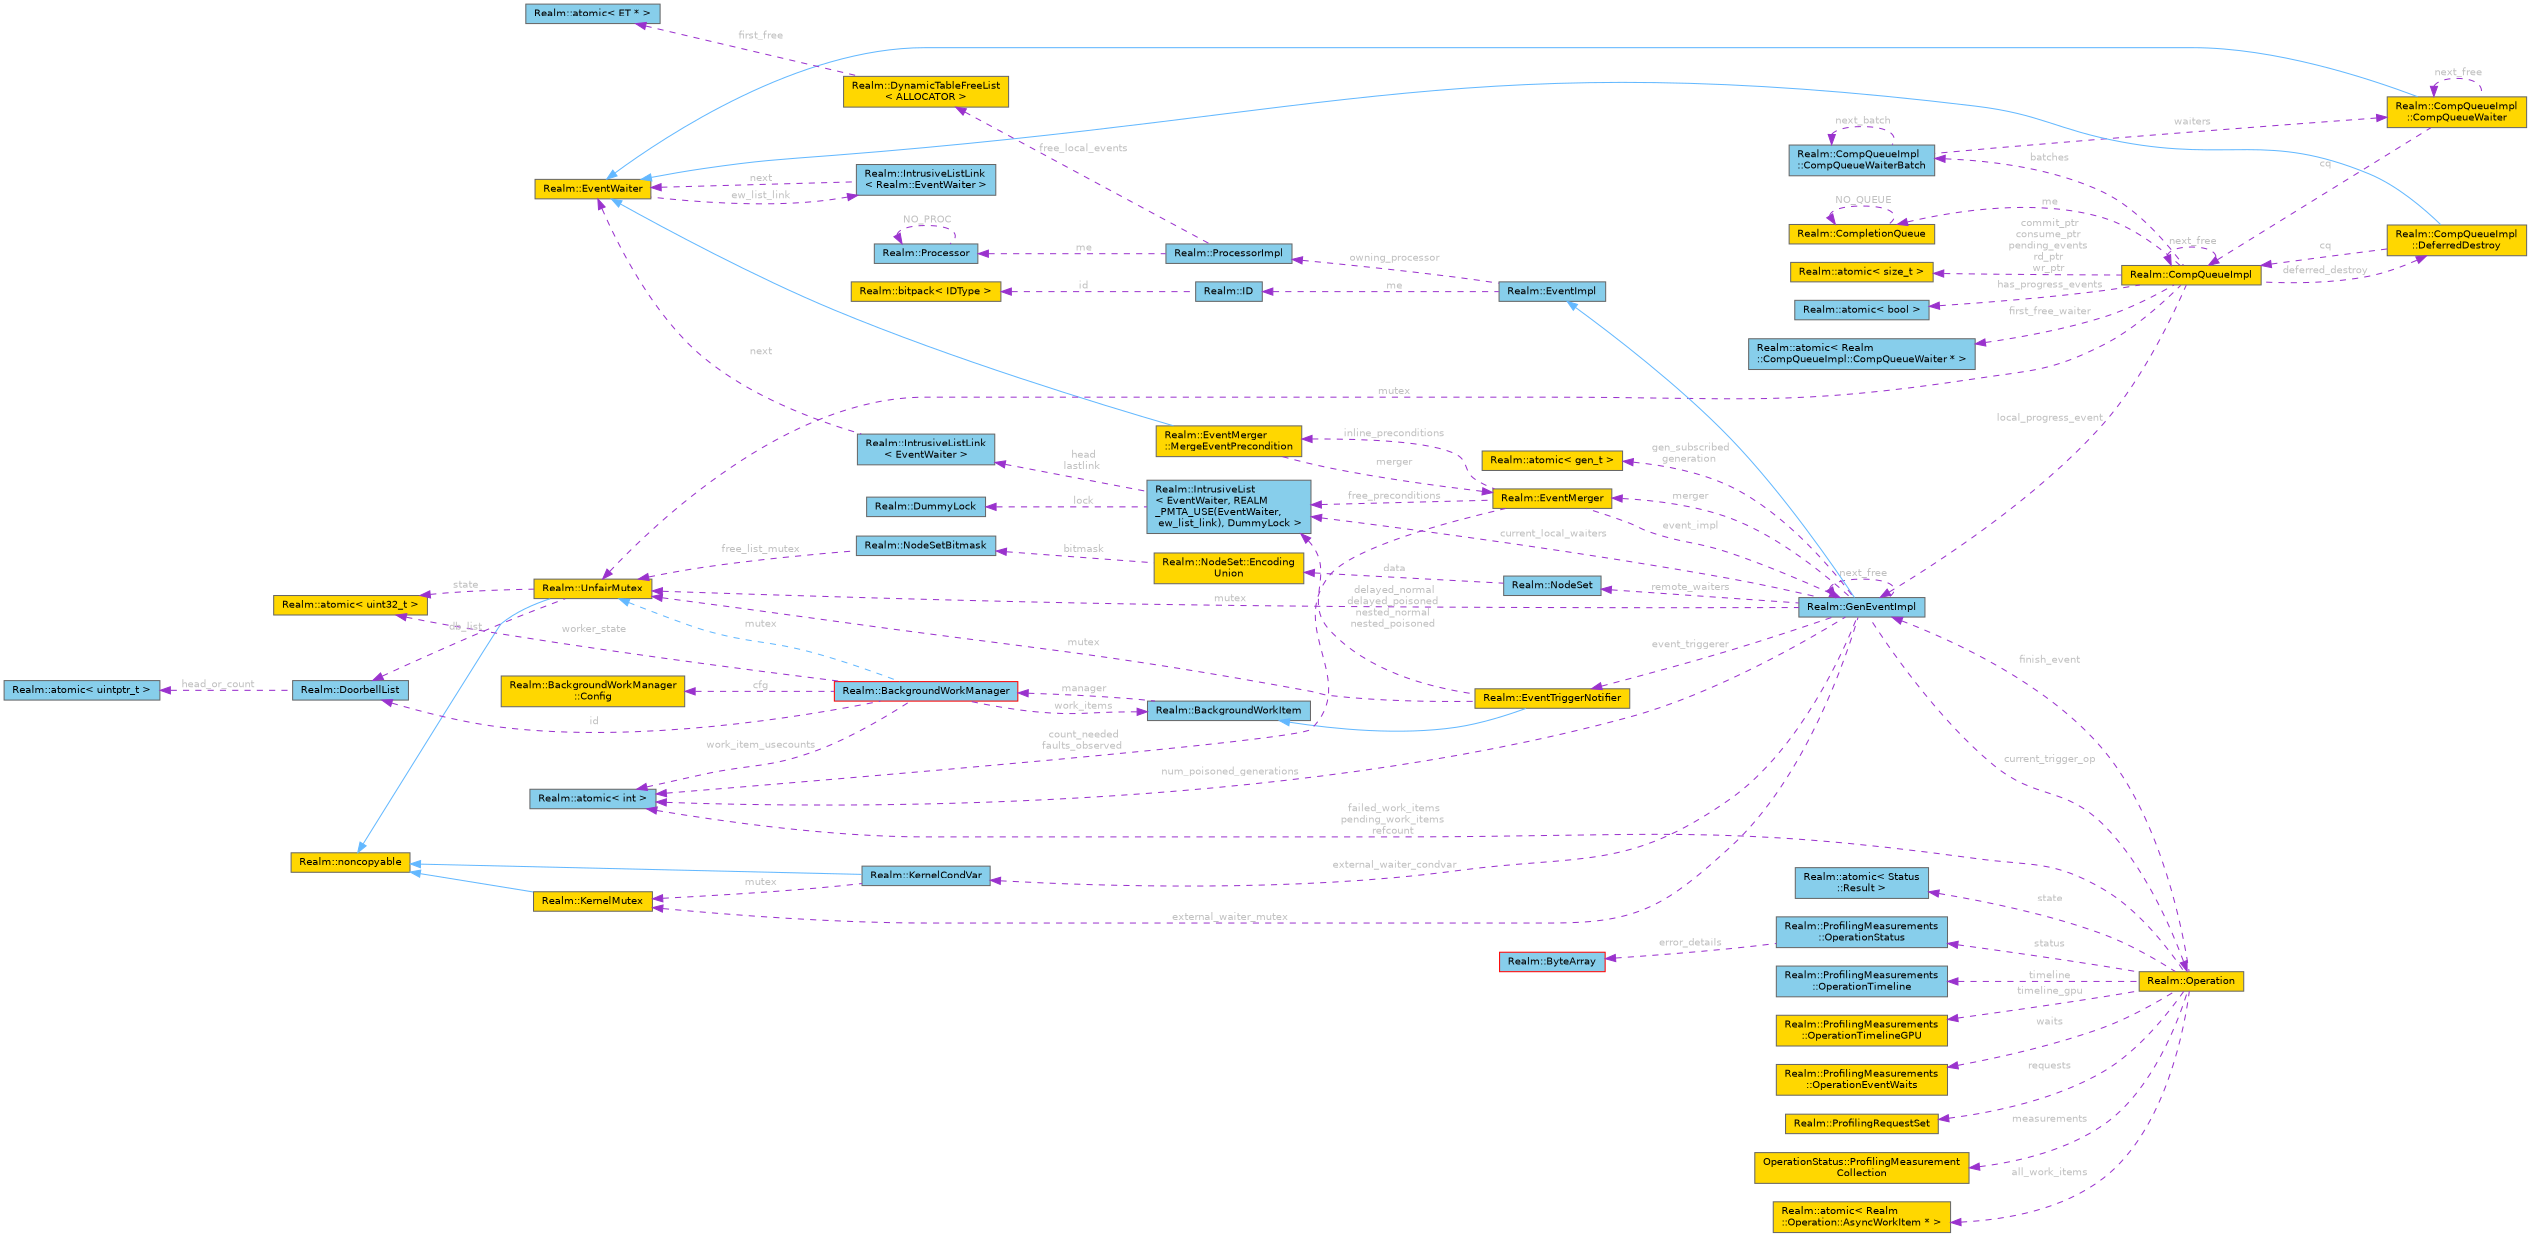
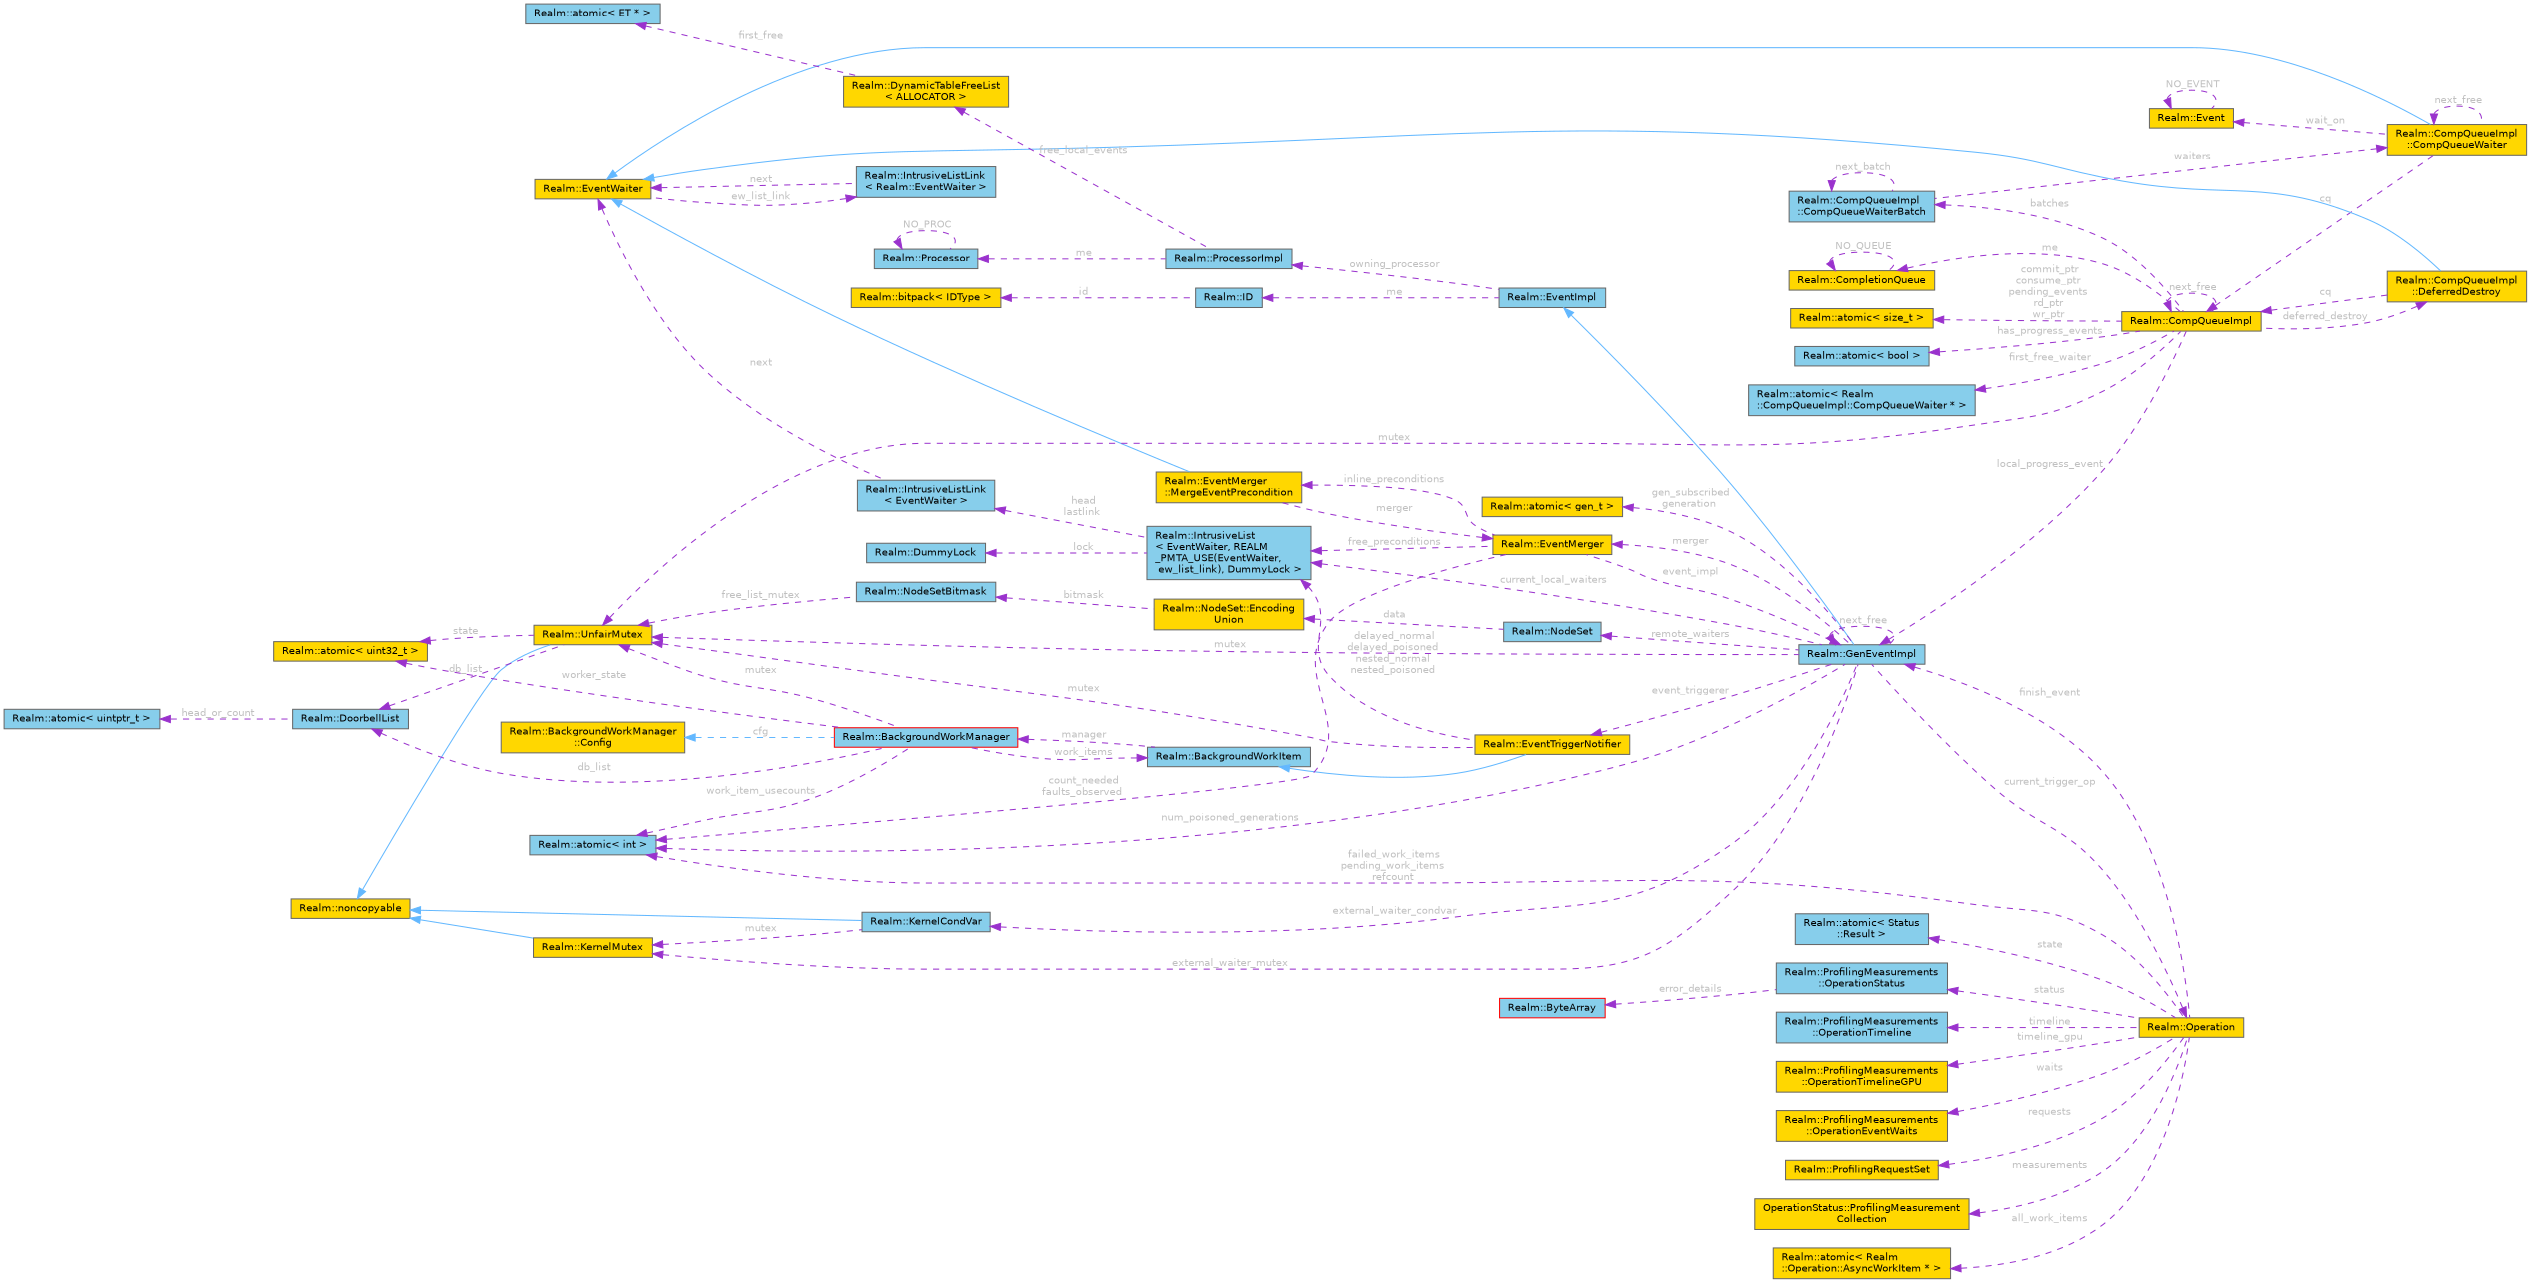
  digraph {
    rankdir=LR
    node [color=gray40 fillcolor=skyblue fontname=Helvetica fontsize=10 shape=box style=filled]
    edge [color=darkorchid3 dir=back fontcolor=grey fontname=Helvetica fontsize=10 labelfontname=Helvetica labelfontsize=10 style=dashed]
    n1 [fontcolor=black height=0.2 label="Realm::CompQueueImpl\l::CompQueueWaiterBatch" width=0.4]
    n2 [fillcolor=gold height=0.2 label="Realm::CompQueueImpl" width=0.4]
    n3 [fillcolor=gold height=0.2 label="Realm::CompQueueImpl\l::CompQueueWaiter" width=0.4]
    n4 [fillcolor=gold height=0.2 label="Realm::CompQueueImpl\l::DeferredDestroy" width=0.4]
    n5 [fillcolor=gold height=0.2 label="Realm::EventWaiter" width=0.4]
    n6 [height=0.2 label="Realm::IntrusiveListLink\l\< Realm::EventWaiter \>" width=0.4]
    n7 [fillcolor=gold height=0.2 label="Realm::EventMerger\l::MergeEventPrecondition" width=0.4]
    n8 [height=0.2 label="Realm::IntrusiveListLink\l\< EventWaiter \>" width=0.4]
    n9 [fillcolor=gold height=0.2 label="Realm::EventMerger" width=0.4]
    n10 [height=0.2 label="Realm::IntrusiveList\l\< EventWaiter, REALM\l_PMTA_USE(EventWaiter,\l ew_list_link), DummyLock \>" width=0.4]
    n11 [fillcolor=gold height=0.2 label="Realm::CompletionQueue" width=0.4]
    n12 [fillcolor=gold height=0.2 label="Realm::UnfairMutex" width=0.4]
    n13 [height=0.2 label="Realm::GenEventImpl" width=0.4]
    n14 [fillcolor=gold height=0.2 label="Realm::EventTriggerNotifier" width=0.4]
    n15 [color=red height=0.2 label="Realm::BackgroundWorkManager" width=0.4]
    n16 [height=0.2 label="Realm::NodeSetBitmask" width=0.4]
    n17 [fillcolor=gold height=0.2 label="Realm::Operation" width=0.4]
    n18 [height=0.2 label="Realm::BackgroundWorkItem" width=0.4]
    n19 [fillcolor=gold height=0.2 label="Realm::NodeSet::Encoding\lUnion" width=0.4]
    n20 [fillcolor=gold height=0.2 label="Realm::noncopyable" width=0.4]
    n21 [fillcolor=gold height=0.2 label="Realm::KernelMutex" width=0.4]
    n22 [height=0.2 label="Realm::KernelCondVar" width=0.4]
    n23 [fillcolor=gold height=0.2 label="Realm::atomic\< uint32_t \>" width=0.4]
    n24 [height=0.2 label="Realm::DoorbellList" width=0.4]
    n25 [height=0.2 label="Realm::atomic\< uintptr_t \>" width=0.4]
    n26 [fillcolor=gold height=0.2 label="Realm::atomic\< size_t \>" width=0.4]
    n27 [height=0.2 label="Realm::atomic\< bool \>" width=0.4]
    n28 [height=0.2 label="Realm::EventImpl" width=0.4]
    n29 [height=0.2 label="Realm::ID" width=0.4]
    n30 [fillcolor=gold height=0.2 label="Realm::bitpack\< IDType \>" width=0.4]
    n31 [height=0.2 label="Realm::ProcessorImpl" width=0.4]
    n32 [fillcolor=gold height=0.2 label="Realm::DynamicTableFreeList\l\< ALLOCATOR \>" width=0.4]
    n33 [height=0.2 label="Realm::atomic\< ET * \>" width=0.4]
    n34 [height=0.2 label="Realm::Processor" width=0.4]
    n35 [fillcolor=gold height=0.2 label="Realm::atomic\< gen_t \>" width=0.4]
    n36 [height=0.2 label="Realm::atomic\< int \>" width=0.4]
    n37 [height=0.2 label="Realm::DummyLock" width=0.4]
    n38 [fillcolor=gold height=0.2 label="Realm::BackgroundWorkManager\l::Config" width=0.4]
    n39 [height=0.2 label="Realm::atomic\< Status\l::Result \>" width=0.4]
    n40 [height=0.2 label="Realm::ProfilingMeasurements\l::OperationStatus" width=0.4]
    n41 [color=red height=0.2 label="Realm::ByteArray" width=0.4]
    n42 [height=0.2 label="Realm::ProfilingMeasurements\l::OperationTimeline" width=0.4]
    n43 [fillcolor=gold height=0.2 label="Realm::ProfilingMeasurements\l::OperationTimelineGPU" width=0.4]
    n44 [fillcolor=gold height=0.2 label="Realm::ProfilingMeasurements\l::OperationEventWaits" width=0.4]
    n45 [fillcolor=gold height=0.2 label="Realm::ProfilingRequestSet" width=0.4]
    n46 [fillcolor=gold height=0.2 label="OperationStatus::ProfilingMeasurement\lCollection" width=0.4]
    n47 [fillcolor=gold height=0.2 label="Realm::atomic\< Realm\l::Operation::AsyncWorkItem * \>" width=0.4]
    n48 [height=0.2 label="Realm::NodeSet" width=0.4]
    n49 [height=0.2 label="Realm::atomic\< Realm\l::CompQueueImpl::CompQueueWaiter * \>" width=0.4]
+   n50 [fillcolor=gold height=0.2 label="Realm::Event" width=0.4]
    n1 -> n1 [label=" next_batch"]
    n1 -> n2 [label=" batches"]
    n2 -> n2 [label=" next_free"]
    n2 -> n3 [label=" cq"]
    n2 -> n4 [label=" cq"]
    n3 -> n1 [label=" waiters"]
    n3 -> n3 [label=" next_free"]
    n4 -> n2 [label=" deferred_destroy"]
    n5 -> n3 [color=steelblue1 style=solid fontcolor=""]
    n5 -> n4 [color=steelblue1 style=solid fontcolor=""]
    n5 -> n6 [label=" next"]
    n5 -> n7 [color=steelblue1 style=solid fontcolor=""]
    n5 -> n8 [label=" next"]
    n6 -> n5 [label=" ew_list_link"]
    n7 -> n9 [label=" inline_preconditions"]
    n8 -> n10 [label=" head\nlastlink"]
    n9 -> n7 [label=" merger"]
    n9 -> n13 [label=" merger"]
    n10 -> n9 [label=" free_preconditions"]
    n10 -> n13 [label=" current_local_waiters"]
    n10 -> n14 [label=" delayed_normal\ndelayed_poisoned\nnested_normal\nnested_poisoned"]
    n11 -> n2 [label=" me"]
    n11 -> n11 [label=" NO_QUEUE"]
    n12 -> n2 [label=" mutex"]
    n12 -> n13 [label=" mutex"]
    n12 -> n14 [label=" mutex"]
-   n12 -> n15 [color=steelblue1 label=" mutex"]
+   n12 -> n15 [label=" mutex"]
    n12 -> n16 [label=" free_list_mutex"]
    n13 -> n2 [label=" local_progress_event"]
    n13 -> n9 [label=" event_impl"]
    n13 -> n13 [label=" next_free"]
    n13 -> n17 [label=" finish_event"]
    n14 -> n13 [label=" event_triggerer"]
    n15 -> n18 [label=" manager"]
    n16 -> n19 [label=" bitmask"]
    n17 -> n13 [label=" current_trigger_op"]
    n18 -> n14 [color=steelblue1 style=solid fontcolor=""]
    n18 -> n15 [label=" work_items"]
    n19 -> n48 [label=" data"]
    n20 -> n12 [color=steelblue1 style=solid fontcolor=""]
    n20 -> n21 [color=steelblue1 style=solid fontcolor=""]
    n20 -> n22 [color=steelblue1 style=solid fontcolor=""]
    n21 -> n13 [label=" external_waiter_mutex"]
    n21 -> n22 [label=" mutex"]
    n22 -> n13 [label=" external_waiter_condvar"]
    n23 -> n12 [label=" state"]
    n23 -> n15 [label=" worker_state"]
    n24 -> n12 [label=" db_list"]
-   n24 -> n15 [label=" id"]
+   n24 -> n15 [label=" db_list"]
    n25 -> n24 [label=" head_or_count"]
    n26 -> n2 [label=" commit_ptr\nconsume_ptr\npending_events\nrd_ptr\nwr_ptr"]
    n27 -> n2 [label=" has_progress_events"]
    n28 -> n13 [color=steelblue1 style=solid fontcolor=""]
    n29 -> n28 [label=" me"]
    n30 -> n29 [label=" id"]
    n31 -> n28 [label=" owning_processor"]
    n32 -> n31 [label=" free_local_events"]
    n33 -> n32 [label=" first_free"]
    n34 -> n31 [label=" me"]
    n34 -> n34 [label=" NO_PROC"]
    n35 -> n13 [label=" gen_subscribed\ngeneration"]
    n36 -> n9 [label=" count_needed\nfaults_observed"]
    n36 -> n13 [label=" num_poisoned_generations"]
    n36 -> n15 [label=" work_item_usecounts"]
    n36 -> n17 [label=" failed_work_items\npending_work_items\nrefcount"]
    n37 -> n10 [label=" lock"]
-   n38 -> n15 [label=" cfg"]
+   n38 -> n15 [color=steelblue1 label=" cfg"]
    n39 -> n17 [label=" state"]
    n40 -> n17 [label=" status"]
    n41 -> n40 [label=" error_details"]
    n42 -> n17 [label=" timeline"]
    n43 -> n17 [label=" timeline_gpu"]
    n44 -> n17 [label=" waits"]
    n45 -> n17 [label=" requests"]
    n46 -> n17 [label=" measurements"]
    n47 -> n17 [label=" all_work_items"]
    n48 -> n13 [label=" remote_waiters"]
    n49 -> n2 [label=" first_free_waiter"]
+   n50 -> n3 [label=" wait_on"]
+   n50 -> n50 [label=" NO_EVENT"]
  }
